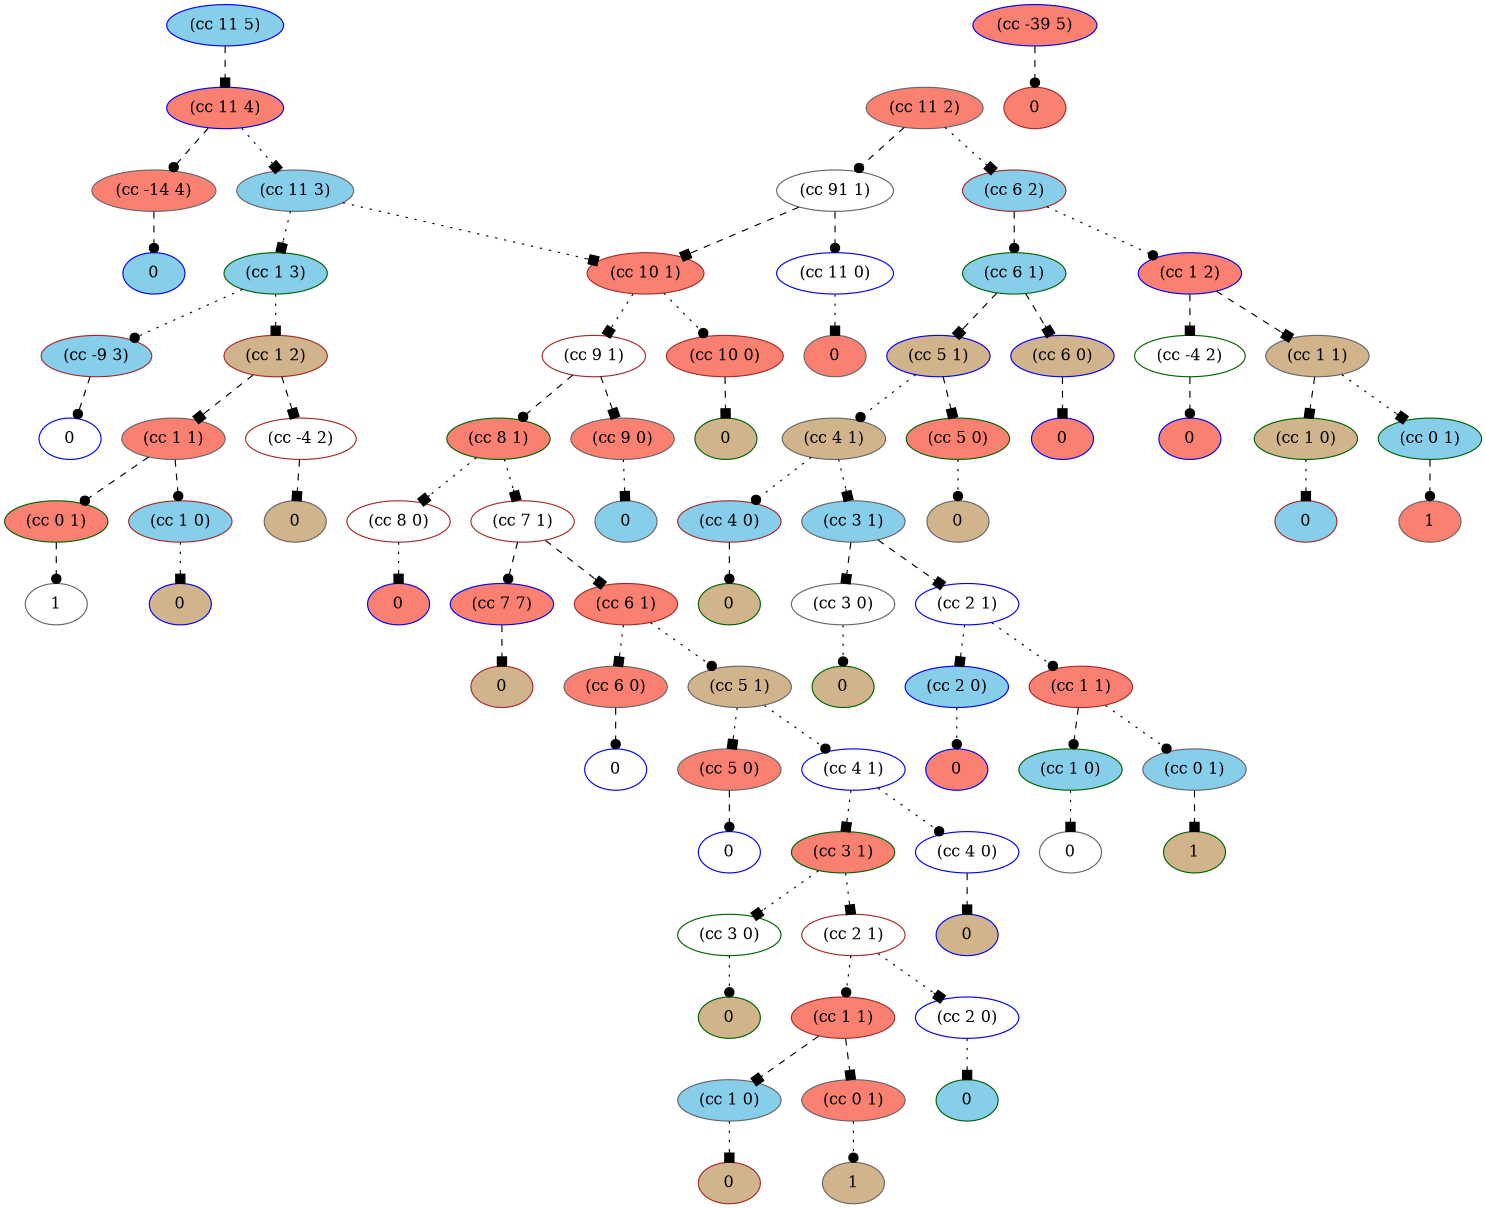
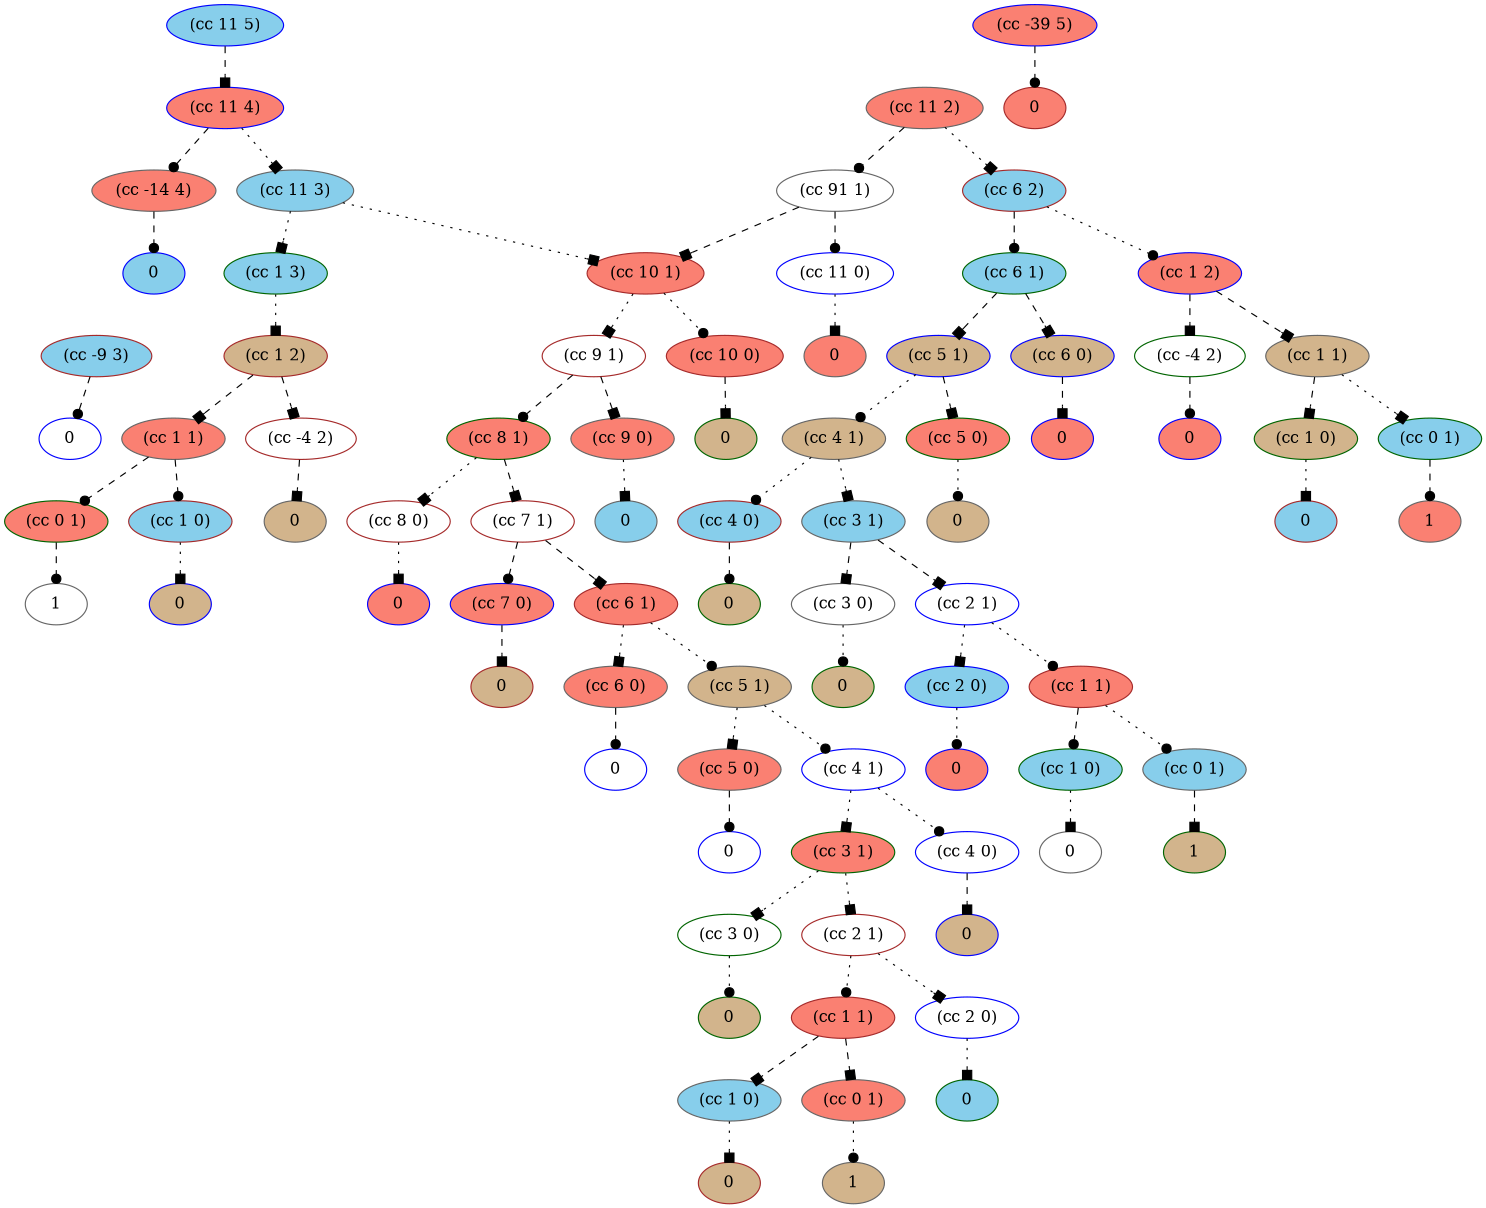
  digraph {
    node [color=gray40 fillcolor=salmon style=filled]
    edge [arrowhead=box style=dashed]
    n1 [color=blue fillcolor=skyblue label="(cc 11 5)"]
    n2 [color=blue label="(cc 11 4)"]
    n3 [fillcolor=skyblue label="(cc 11 3)"]
    n4 [label="(cc -14 4)"]
    n5 [color=blue label="(cc -39 5)"]
    n6 [color=brown label=0]
    n7 [color=darkgreen fillcolor=skyblue label="(cc 1 3)"]
    n8 [color=brown label="(cc 10 1)"]
    n9 [color=blue fillcolor=skyblue label=0]
    n10 [label="(cc 11 2)"]
    n11 [fillcolor=white label="(cc 91 1)"]
    n12 [color=brown fillcolor=skyblue label="(cc 6 2)"]
    n13 [color=brown fillcolor=tan label="(cc 1 2)"]
    n14 [color=brown fillcolor=skyblue label="(cc -9 3)"]
    n15 [color=blue fillcolor=white label="(cc 11 0)"]
    n16 [color=darkgreen fillcolor=skyblue label="(cc 6 1)"]
    n17 [color=blue label="(cc 1 2)"]
    n18 [label=0]
    n19 [color=brown label="(cc 10 0)"]
    n20 [color=brown fillcolor=white label="(cc 9 1)"]
    n21 [color=darkgreen fillcolor=tan label=0]
    n22 [label="(cc 9 0)"]
    n23 [color=darkgreen label="(cc 8 1)"]
    n24 [fillcolor=skyblue label=0]
    n25 [color=brown fillcolor=white label="(cc 8 0)"]
    n26 [color=brown fillcolor=white label="(cc 7 1)"]
    n27 [color=blue label=0]
-   n28 [color=blue label="(cc 7 7)"]
+   n28 [color=blue label="(cc 7 0)"]
    n29 [color=brown label="(cc 6 1)"]
    n30 [color=brown fillcolor=tan label=0]
    n31 [label="(cc 6 0)"]
    n32 [fillcolor=tan label="(cc 5 1)"]
    n33 [color=blue fillcolor=white label=0]
    n34 [label="(cc 5 0)"]
    n35 [color=blue fillcolor=white label="(cc 4 1)"]
    n36 [color=blue fillcolor=white label=0]
    n37 [color=blue fillcolor=white label="(cc 4 0)"]
    n38 [color=darkgreen label="(cc 3 1)"]
    n39 [color=blue fillcolor=tan label=0]
    n40 [color=darkgreen fillcolor=white label="(cc 3 0)"]
    n41 [color=brown fillcolor=white label="(cc 2 1)"]
    n42 [color=darkgreen fillcolor=tan label=0]
    n43 [color=blue fillcolor=white label="(cc 2 0)"]
    n44 [color=brown label="(cc 1 1)"]
    n45 [color=darkgreen fillcolor=skyblue label=0]
    n46 [fillcolor=skyblue label="(cc 1 0)"]
    n47 [label="(cc 0 1)"]
    n48 [color=brown fillcolor=tan label=0]
    n49 [fillcolor=tan label=1]
    n50 [color=blue fillcolor=tan label="(cc 6 0)"]
    n51 [color=blue fillcolor=tan label="(cc 5 1)"]
    n52 [fillcolor=tan label="(cc 1 1)"]
    n53 [color=darkgreen fillcolor=white label="(cc -4 2)"]
    n54 [color=blue label=0]
    n55 [color=darkgreen label="(cc 5 0)"]
    n56 [fillcolor=tan label="(cc 4 1)"]
    n57 [fillcolor=tan label=0]
    n58 [color=brown fillcolor=skyblue label="(cc 4 0)"]
    n59 [fillcolor=skyblue label="(cc 3 1)"]
    n60 [color=darkgreen fillcolor=tan label=0]
    n61 [fillcolor=white label="(cc 3 0)"]
    n62 [color=blue fillcolor=white label="(cc 2 1)"]
    n63 [color=darkgreen fillcolor=tan label=0]
    n64 [color=blue fillcolor=skyblue label="(cc 2 0)"]
    n65 [color=brown label="(cc 1 1)"]
    n66 [color=blue label=0]
    n67 [color=darkgreen fillcolor=skyblue label="(cc 1 0)"]
    n68 [fillcolor=skyblue label="(cc 0 1)"]
    n69 [fillcolor=white label=0]
    n70 [color=darkgreen fillcolor=tan label=1]
    n71 [color=darkgreen fillcolor=tan label="(cc 1 0)"]
    n72 [color=darkgreen fillcolor=skyblue label="(cc 0 1)"]
    n73 [color=blue label=0]
    n74 [color=brown fillcolor=skyblue label=0]
    n75 [label=1]
    n76 [label="(cc 1 1)"]
    n77 [color=brown fillcolor=white label="(cc -4 2)"]
    n78 [color=blue fillcolor=white label=0]
    n79 [color=brown fillcolor=skyblue label="(cc 1 0)"]
    n80 [color=darkgreen label="(cc 0 1)"]
    n81 [fillcolor=tan label=0]
    n82 [color=blue fillcolor=tan label=0]
    n83 [fillcolor=white label=1]
    n1 -> n2
    n2 -> n3 [style=dotted]
    n2 -> n4 [arrowhead=dot]
    n3 -> n7 [style=dotted]
    n3 -> n8 [style=dotted]
    n4 -> n9 [arrowhead=dot]
    n5 -> n6 [arrowhead=dot]
    n7 -> n13 [style=dotted]
-   n7 -> n14 [arrowhead=dot style=dotted]
    n8 -> n19 [arrowhead=dot style=dotted]
    n8 -> n20 [style=dotted]
    n10 -> n11 [arrowhead=dot]
    n10 -> n12 [style=dotted]
    n11 -> n8
    n11 -> n15 [arrowhead=dot]
    n12 -> n16 [arrowhead=dot]
    n12 -> n17 [arrowhead=dot style=dotted]
    n13 -> n76
    n13 -> n77
    n14 -> n78 [arrowhead=dot]
    n15 -> n18 [style=dotted]
    n16 -> n50
    n16 -> n51
    n17 -> n52
    n17 -> n53
    n19 -> n21
    n20 -> n22
    n20 -> n23 [arrowhead=dot]
    n22 -> n24 [style=dotted]
    n23 -> n25 [style=dotted]
-   n23 -> n26 [style=dotted]
+   n23 -> n26
    n25 -> n27 [style=dotted]
    n26 -> n28 [arrowhead=dot]
    n26 -> n29
    n28 -> n30
    n29 -> n31 [style=dotted]
    n29 -> n32 [arrowhead=dot style=dotted]
    n31 -> n33 [arrowhead=dot]
    n32 -> n34 [style=dotted]
    n32 -> n35 [arrowhead=dot style=dotted]
    n34 -> n36 [arrowhead=dot]
    n35 -> n37 [arrowhead=dot style=dotted]
    n35 -> n38 [style=dotted]
    n37 -> n39
    n38 -> n40 [style=dotted]
    n38 -> n41 [style=dotted]
    n40 -> n42 [arrowhead=dot style=dotted]
    n41 -> n43 [style=dotted]
    n41 -> n44 [arrowhead=dot style=dotted]
    n43 -> n45 [style=dotted]
    n44 -> n46
    n44 -> n47
    n46 -> n48 [style=dotted]
    n47 -> n49 [arrowhead=dot style=dotted]
    n50 -> n54
    n51 -> n55
    n51 -> n56 [arrowhead=dot style=dotted]
    n52 -> n71
    n52 -> n72 [style=dotted]
    n53 -> n73 [arrowhead=dot]
    n55 -> n57 [arrowhead=dot style=dotted]
    n56 -> n58 [arrowhead=dot style=dotted]
    n56 -> n59 [style=dotted]
    n58 -> n60 [arrowhead=dot]
    n59 -> n61
    n59 -> n62
    n61 -> n63 [arrowhead=dot style=dotted]
    n62 -> n64 [style=dotted]
    n62 -> n65 [arrowhead=dot style=dotted]
    n64 -> n66 [arrowhead=dot style=dotted]
    n65 -> n67 [arrowhead=dot]
    n65 -> n68 [arrowhead=dot style=dotted]
    n67 -> n69 [style=dotted]
    n68 -> n70
    n71 -> n74 [style=dotted]
    n72 -> n75 [arrowhead=dot]
    n76 -> n79 [arrowhead=dot]
    n76 -> n80 [arrowhead=dot]
    n77 -> n81
    n79 -> n82 [style=dotted]
    n80 -> n83 [arrowhead=dot]
  }
